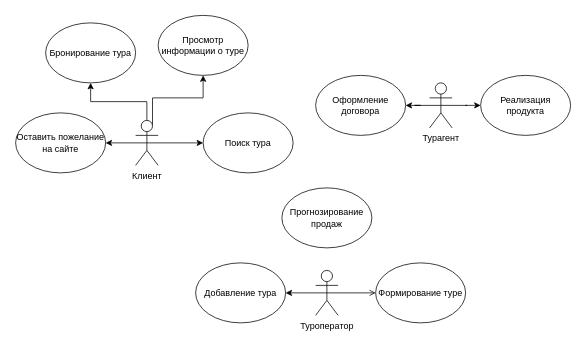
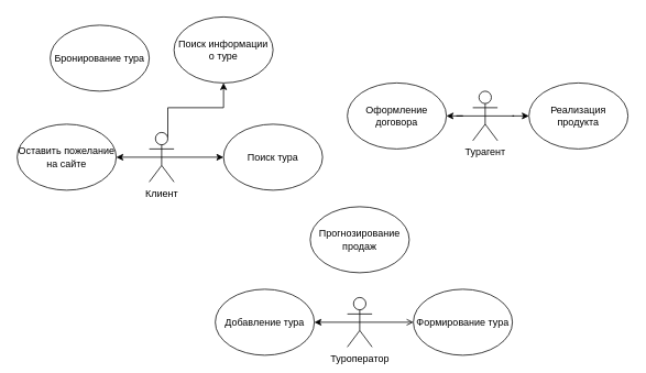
  <mxCell id="0" />
  <mxCell id="1" parent="0" />
  <mxCell id="2" style="edgeStyle=orthogonalEdgeStyle;rounded=0;orthogonalLoop=1;jettySize=auto;html=1;exitX=0.5;exitY=0.5;exitDx=0;exitDy=0;exitPerimeter=0;entryX=0;entryY=0.5;entryDx=0;entryDy=0;" edge="1" parent="1" source="6" target="13"><mxGeometry relative="1" as="geometry" /></mxCell>
  <mxCell id="3" style="edgeStyle=orthogonalEdgeStyle;rounded=0;orthogonalLoop=1;jettySize=auto;html=1;exitX=0.5;exitY=0.5;exitDx=0;exitDy=0;exitPerimeter=0;entryX=1;entryY=0.5;entryDx=0;entryDy=0;" edge="1" parent="1" source="6" target="14"><mxGeometry relative="1" as="geometry" /></mxCell>
- <mxCell id="4" style="edgeStyle=orthogonalEdgeStyle;rounded=0;orthogonalLoop=1;jettySize=auto;html=1;exitX=0.5;exitY=0;exitDx=0;exitDy=0;exitPerimeter=0;entryX=0.5;entryY=1;entryDx=0;entryDy=0;" edge="1" parent="1" source="6" target="15"><mxGeometry relative="1" as="geometry" /></mxCell>
  <mxCell id="5" style="edgeStyle=orthogonalEdgeStyle;rounded=0;orthogonalLoop=1;jettySize=auto;html=1;exitX=0.75;exitY=0.1;exitDx=0;exitDy=0;exitPerimeter=0;" edge="1" parent="1" source="6" target="16"><mxGeometry relative="1" as="geometry" /></mxCell>
  <mxCell id="6" value="Клиент" style="shape=umlActor;verticalLabelPosition=bottom;verticalAlign=top;html=1;outlineConnect=0;labelPosition=center;align=center;" parent="1" vertex="1"><mxGeometry x="180" y="160" width="30" height="60" as="geometry" /></mxCell>
  <mxCell id="7" style="edgeStyle=orthogonalEdgeStyle;rounded=0;orthogonalLoop=1;jettySize=auto;html=1;exitX=0.5;exitY=0.5;exitDx=0;exitDy=0;exitPerimeter=0;entryX=0;entryY=0.5;entryDx=0;entryDy=0;endArrow=open;" edge="1" parent="1" source="9" target="17"><mxGeometry relative="1" as="geometry" /></mxCell>
  <mxCell id="8" style="edgeStyle=orthogonalEdgeStyle;rounded=0;orthogonalLoop=1;jettySize=auto;html=1;exitX=0.5;exitY=0.5;exitDx=0;exitDy=0;exitPerimeter=0;entryX=1;entryY=0.5;entryDx=0;entryDy=0;" edge="1" parent="1" source="9" target="18"><mxGeometry relative="1" as="geometry" /></mxCell>
  <mxCell id="9" value="Туроператор" style="shape=umlActor;verticalLabelPosition=bottom;verticalAlign=top;html=1;outlineConnect=0;" parent="1" vertex="1"><mxGeometry x="420" y="360" width="30" height="60" as="geometry" /></mxCell>
  <mxCell id="10" style="edgeStyle=orthogonalEdgeStyle;rounded=0;orthogonalLoop=1;jettySize=auto;html=1;exitX=0.5;exitY=0.5;exitDx=0;exitDy=0;exitPerimeter=0;entryX=0;entryY=0.5;entryDx=0;entryDy=0;" edge="1" parent="1" source="12" target="20"><mxGeometry relative="1" as="geometry" /></mxCell>
  <mxCell id="11" style="edgeStyle=orthogonalEdgeStyle;rounded=0;orthogonalLoop=1;jettySize=auto;html=1;exitX=0.5;exitY=0.5;exitDx=0;exitDy=0;exitPerimeter=0;entryX=1;entryY=0.5;entryDx=0;entryDy=0;" edge="1" parent="1" source="12" target="21"><mxGeometry relative="1" as="geometry" /></mxCell>
  <mxCell id="12" value="Турагент" style="shape=umlActor;verticalLabelPosition=bottom;verticalAlign=top;html=1;outlineConnect=0;" parent="1" vertex="1"><mxGeometry x="572" y="110" width="30" height="60" as="geometry" /></mxCell>
  <mxCell id="13" value="Поиск тура" style="ellipse;whiteSpace=wrap;html=1;" vertex="1" parent="1"><mxGeometry x="270" y="150" width="120" height="80" as="geometry" /></mxCell>
  <mxCell id="14" value="Оставить пожелание на сайте" style="ellipse;whiteSpace=wrap;html=1;" vertex="1" parent="1"><mxGeometry x="20" y="150" width="120" height="80" as="geometry" /></mxCell>
  <mxCell id="15" value="Бронирование тура" style="ellipse;whiteSpace=wrap;html=1;" vertex="1" parent="1"><mxGeometry x="60" y="30" width="120" height="80" as="geometry" /></mxCell>
- <mxCell id="16" value="Просмотр информации о туре" style="ellipse;whiteSpace=wrap;html=1;" vertex="1" parent="1"><mxGeometry x="210" y="20" width="120" height="80" as="geometry" /></mxCell>
- <mxCell id="17" value="Формирование туре" style="ellipse;whiteSpace=wrap;html=1;" vertex="1" parent="1"><mxGeometry x="500" y="350" width="120" height="80" as="geometry" /></mxCell>
+ <mxCell id="16" value="Поиск информации о туре" style="ellipse;whiteSpace=wrap;html=1;" vertex="1" parent="1"><mxGeometry x="210" y="20" width="120" height="80" as="geometry" /></mxCell>
+ <mxCell id="17" value="Формирование тура" style="ellipse;whiteSpace=wrap;html=1;" vertex="1" parent="1"><mxGeometry x="500" y="350" width="120" height="80" as="geometry" /></mxCell>
  <mxCell id="18" value="Добавление тура" style="ellipse;whiteSpace=wrap;html=1;" vertex="1" parent="1"><mxGeometry x="260" y="350" width="120" height="80" as="geometry" /></mxCell>
  <mxCell id="19" value="Прогнозирование продаж" style="ellipse;whiteSpace=wrap;html=1;" vertex="1" parent="1"><mxGeometry x="375" y="250" width="120" height="80" as="geometry" /></mxCell>
  <mxCell id="20" value="Реализация продукта" style="ellipse;whiteSpace=wrap;html=1;" vertex="1" parent="1"><mxGeometry x="640" y="100" width="120" height="80" as="geometry" /></mxCell>
  <mxCell id="21" value="Оформление договора" style="ellipse;whiteSpace=wrap;html=1;" vertex="1" parent="1"><mxGeometry x="420" y="100" width="120" height="80" as="geometry" /></mxCell>
